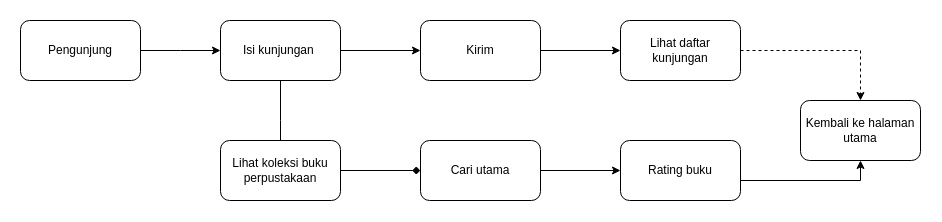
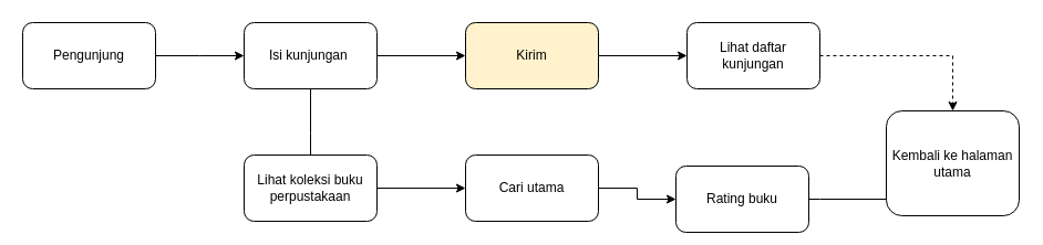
  <mxCell id="0" />
  <mxCell id="1" parent="0" />
  <mxCell id="2" value="" style="edgeStyle=orthogonalEdgeStyle;rounded=0;orthogonalLoop=1;jettySize=auto;html=1;" edge="1" parent="1" source="3"><mxGeometry relative="1" as="geometry"><mxPoint x="220" y="50" as="targetPoint" /></mxGeometry></mxCell>
  <mxCell id="3" value="Pengunjung" style="rounded=1;whiteSpace=wrap;html=1;" vertex="1" parent="1"><mxGeometry x="20" y="20" width="120" height="60" as="geometry" /></mxCell>
  <mxCell id="4" value="" style="edgeStyle=orthogonalEdgeStyle;rounded=0;orthogonalLoop=1;jettySize=auto;html=1;" edge="1" parent="1" source="6" target="8"><mxGeometry relative="1" as="geometry" /></mxCell>
  <mxCell id="5" style="edgeStyle=orthogonalEdgeStyle;rounded=0;orthogonalLoop=1;jettySize=auto;html=1;exitX=0.5;exitY=1;exitDx=0;exitDy=0;" edge="1" parent="1" source="6"><mxGeometry relative="1" as="geometry"><mxPoint x="280" y="160" as="targetPoint" /></mxGeometry></mxCell>
  <mxCell id="6" value="Isi kunjungan&amp;nbsp;" style="whiteSpace=wrap;html=1;rounded=1;" vertex="1" parent="1"><mxGeometry x="220" y="20" width="120" height="60" as="geometry" /></mxCell>
  <mxCell id="7" value="" style="edgeStyle=orthogonalEdgeStyle;rounded=0;orthogonalLoop=1;jettySize=auto;html=1;" edge="1" parent="1" source="8" target="10"><mxGeometry relative="1" as="geometry" /></mxCell>
- <mxCell id="8" value="Kirim" style="whiteSpace=wrap;html=1;rounded=1;" vertex="1" parent="1"><mxGeometry x="420" y="20" width="120" height="60" as="geometry" /></mxCell>
+ <mxCell id="8" value="Kirim" style="whiteSpace=wrap;html=1;rounded=1;fillColor=#fff2cc;" vertex="1" parent="1"><mxGeometry x="420" y="20" width="120" height="60" as="geometry" /></mxCell>
  <mxCell id="9" value="" style="edgeStyle=orthogonalEdgeStyle;rounded=0;orthogonalLoop=1;jettySize=auto;html=1;dashed=1;" edge="1" parent="1" source="10" target="17"><mxGeometry relative="1" as="geometry" /></mxCell>
  <mxCell id="10" value="Lihat daftar kunjungan" style="whiteSpace=wrap;html=1;rounded=1;" vertex="1" parent="1"><mxGeometry x="620" y="20" width="120" height="60" as="geometry" /></mxCell>
- <mxCell id="11" value="" style="edgeStyle=orthogonalEdgeStyle;rounded=0;orthogonalLoop=1;jettySize=auto;html=1;endArrow=diamond;" edge="1" parent="1" source="12" target="14"><mxGeometry relative="1" as="geometry" /></mxCell>
+ <mxCell id="11" value="" style="edgeStyle=orthogonalEdgeStyle;rounded=0;orthogonalLoop=1;jettySize=auto;html=1;" edge="1" parent="1" source="12" target="14"><mxGeometry relative="1" as="geometry" /></mxCell>
  <mxCell id="12" value="Lihat koleksi buku perpustakaan" style="whiteSpace=wrap;html=1;rounded=1;" vertex="1" parent="1"><mxGeometry x="220" y="140" width="120" height="60" as="geometry" /></mxCell>
  <mxCell id="13" value="" style="edgeStyle=orthogonalEdgeStyle;rounded=0;orthogonalLoop=1;jettySize=auto;html=1;" edge="1" parent="1" source="14" target="16"><mxGeometry relative="1" as="geometry" /></mxCell>
  <mxCell id="14" value="Cari utama" style="whiteSpace=wrap;html=1;rounded=1;" vertex="1" parent="1"><mxGeometry x="420" y="140" width="120" height="60" as="geometry" /></mxCell>
  <mxCell id="15" style="edgeStyle=orthogonalEdgeStyle;rounded=0;orthogonalLoop=1;jettySize=auto;html=1;exitX=1;exitY=0.5;exitDx=0;exitDy=0;entryX=0.5;entryY=1;entryDx=0;entryDy=0;" edge="1" parent="1" source="16" target="17"><mxGeometry relative="1" as="geometry"><Array as="points"><mxPoint x="740" y="180" /><mxPoint x="860" y="180" /></Array></mxGeometry></mxCell>
- <mxCell id="16" value="Rating buku" style="whiteSpace=wrap;html=1;rounded=1;" vertex="1" parent="1"><mxGeometry x="620" y="140" width="120" height="60" as="geometry" /></mxCell>
- <mxCell id="17" value="Kembali ke halaman utama" style="whiteSpace=wrap;html=1;rounded=1;" vertex="1" parent="1"><mxGeometry x="800" y="100" width="120" height="60" as="geometry" /></mxCell>
+ <mxCell id="16" value="Rating buku" style="whiteSpace=wrap;html=1;rounded=1;" vertex="1" parent="1"><mxGeometry x="610" y="150" width="120" height="60" as="geometry" /></mxCell>
+ <mxCell id="17" value="Kembali ke halaman utama" style="whiteSpace=wrap;html=1;rounded=1;" vertex="1" parent="1"><mxGeometry x="800" y="100" width="120" height="95" as="geometry" /></mxCell>
